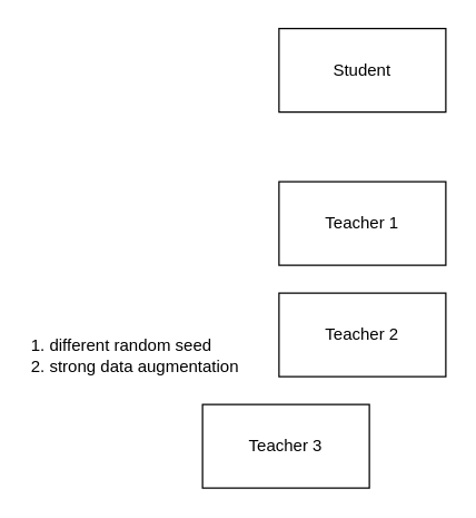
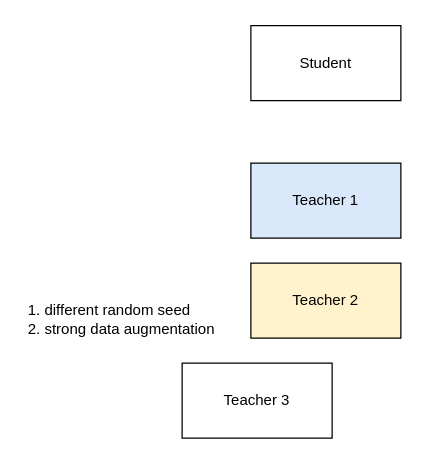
  <mxCell id="0" />
  <mxCell id="1" parent="0" />
  <mxCell id="2" value="Student" style="whiteSpace=wrap;html=1;" vertex="1" parent="1"><mxGeometry x="200" y="20" width="120" height="60" as="geometry" /></mxCell>
- <mxCell id="3" value="Teacher 1" style="whiteSpace=wrap;html=1;" vertex="1" parent="1"><mxGeometry x="200" y="130" width="120" height="60" as="geometry" /></mxCell>
- <mxCell id="4" value="Teacher 2" style="whiteSpace=wrap;html=1;" vertex="1" parent="1"><mxGeometry x="200" y="210" width="120" height="60" as="geometry" /></mxCell>
+ <mxCell id="3" value="Teacher 1" style="whiteSpace=wrap;html=1;fillColor=#dae8fc;" vertex="1" parent="1"><mxGeometry x="200" y="130" width="120" height="60" as="geometry" /></mxCell>
+ <mxCell id="4" value="Teacher 2" style="whiteSpace=wrap;html=1;fillColor=#fff2cc;" vertex="1" parent="1"><mxGeometry x="200" y="210" width="120" height="60" as="geometry" /></mxCell>
  <mxCell id="5" value="Teacher 3" style="whiteSpace=wrap;html=1;" vertex="1" parent="1"><mxGeometry x="145" y="290" width="120" height="60" as="geometry" /></mxCell>
  <mxCell id="6" value="1. different random seed&lt;br&gt;2. strong data augmentation" style="text;html=1;align=left;verticalAlign=middle;resizable=0;points=[];autosize=1;strokeColor=none;fillColor=none;" vertex="1" parent="1"><mxGeometry x="20" y="240" width="160" height="30" as="geometry" /></mxCell>
